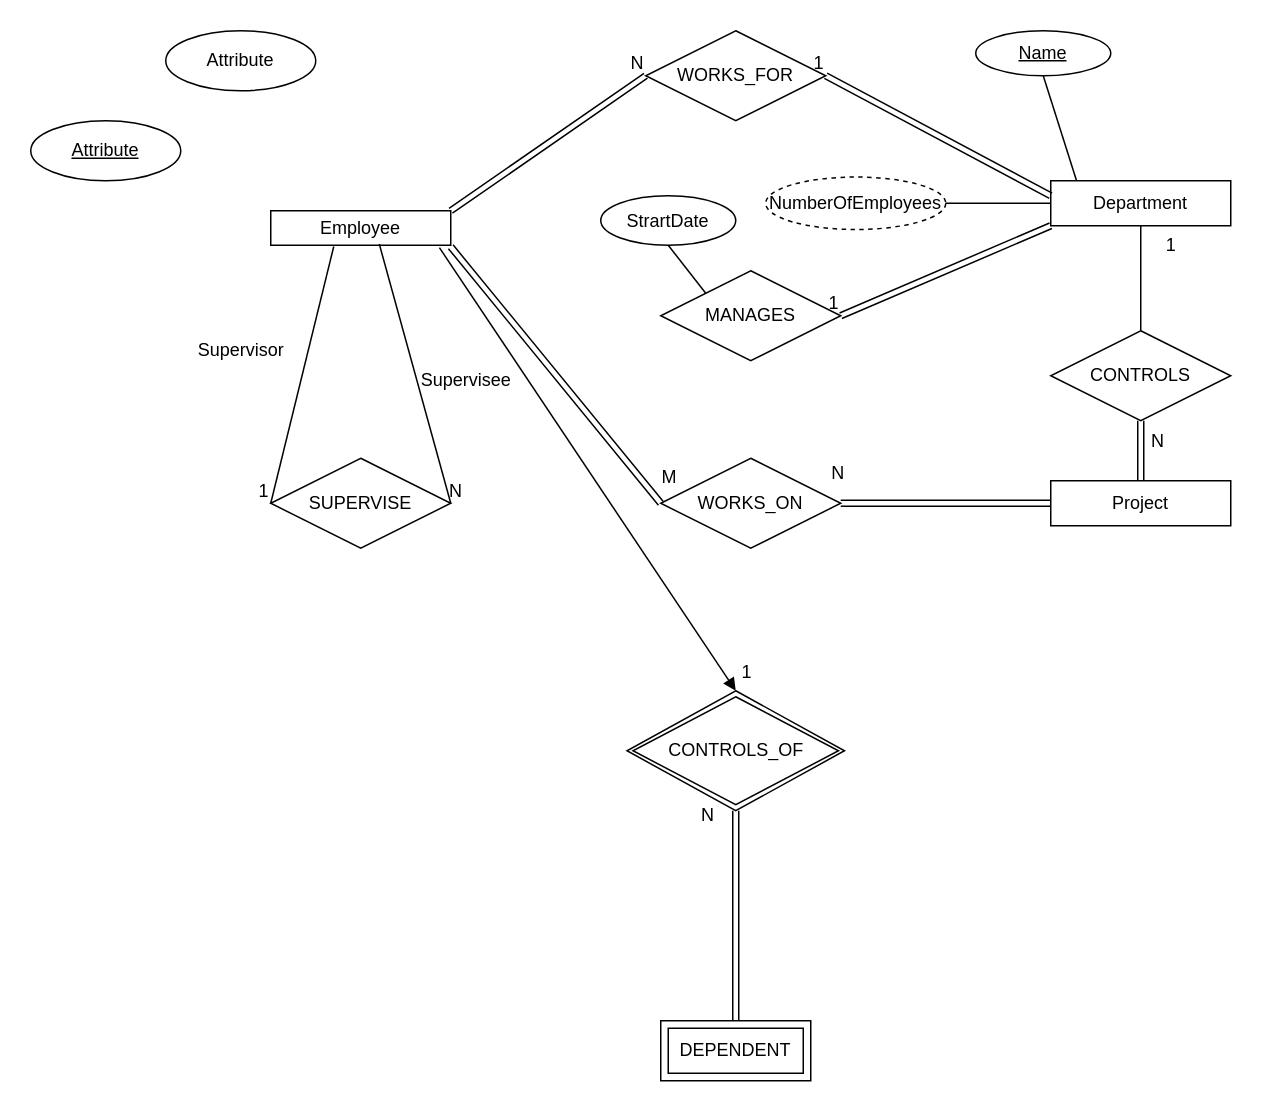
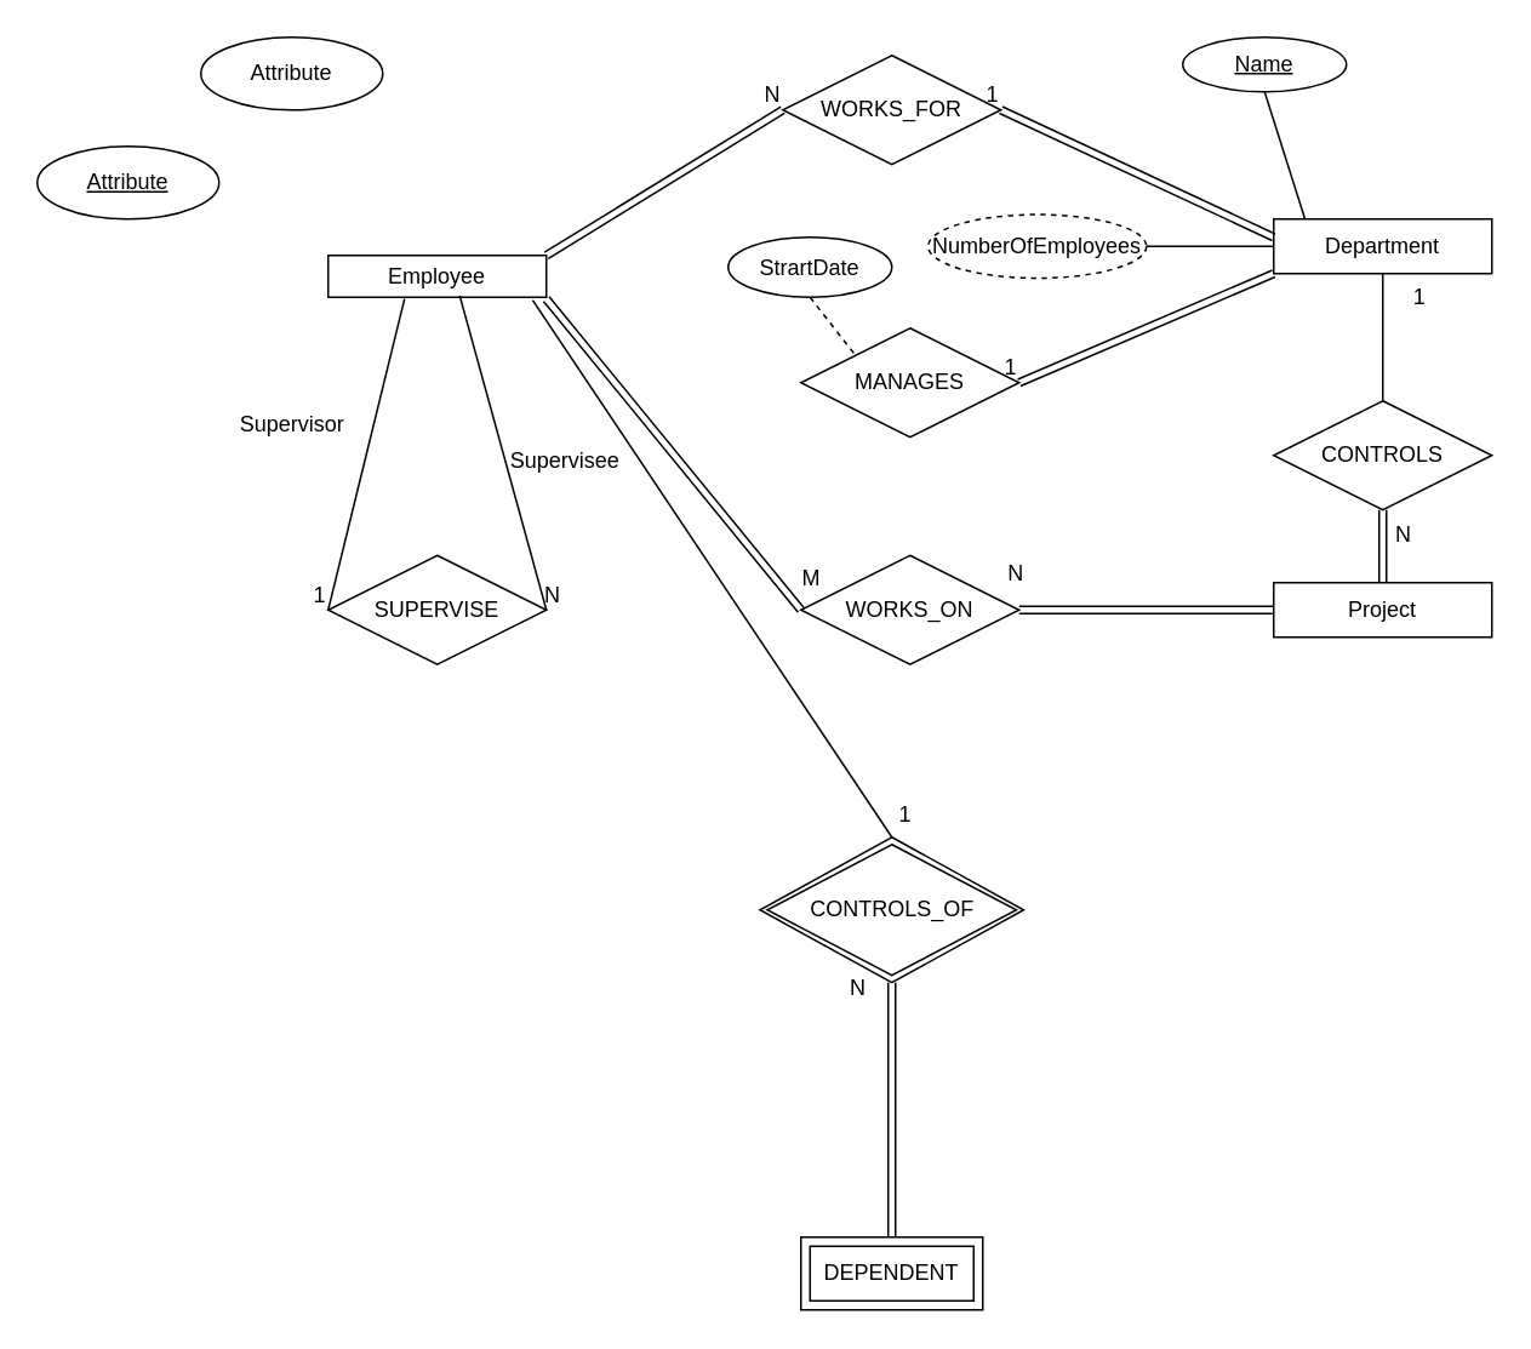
  <mxCell id="0" />
  <mxCell id="1" parent="0" />
  <mxCell id="2" value="Employee" style="rounded=0;whiteSpace=wrap;html=1;" vertex="1" parent="1"><mxGeometry x="180" y="140" width="120" height="23" as="geometry" /></mxCell>
  <mxCell id="3" value="" style="edgeStyle=orthogonalEdgeStyle;rounded=0;orthogonalLoop=1;jettySize=auto;html=1;endArrow=none;endFill=0;" edge="1" parent="1" source="4" target="21"><mxGeometry relative="1" as="geometry" /></mxCell>
  <mxCell id="4" value="Dep&lt;span style=&quot;color: rgba(0, 0, 0, 0); font-family: monospace; font-size: 0px; text-align: start; text-wrap: nowrap;&quot;&gt;%3CmxGraphModel%3E%3Croot%3E%3CmxCell%20id%3D%220%22%2F%3E%3CmxCell%20id%3D%221%22%20parent%3D%220%22%2F%3E%3CmxCell%20id%3D%222%22%20value%3D%22Employee%22%20style%3D%22rounded%3D0%3BwhiteSpace%3Dwrap%3Bhtml%3D1%3B%22%20vertex%3D%221%22%20parent%3D%221%22%3E%3CmxGeometry%20x%3D%22130%22%20y%3D%22260%22%20width%3D%22120%22%20height%3D%2230%22%20as%3D%22geometry%22%2F%3E%3C%2FmxCell%3E%3C%2Froot%3E%3C%2FmxGraphModel%3E&lt;/span&gt;&lt;span style=&quot;color: rgba(0, 0, 0, 0); font-family: monospace; font-size: 0px; text-align: start; text-wrap: nowrap;&quot;&gt;%3CmxGraphModel%3E%3Croot%3E%3CmxCell%20id%3D%220%22%2F%3E%3CmxCell%20id%3D%221%22%20parent%3D%220%22%2F%3E%3CmxCell%20id%3D%222%22%20value%3D%22Employee%22%20style%3D%22rounded%3D0%3BwhiteSpace%3Dwrap%3Bhtml%3D1%3B%22%20vertex%3D%221%22%20parent%3D%221%22%3E%3CmxGeometry%20x%3D%22130%22%20y%3D%22260%22%20width%3D%22120%22%20height%3D%2230%22%20as%3D%22geometry%22%2F%3E%3C%2FmxCell%3E%3C%2Froot%3E%3C%2FmxGraphModel%3E&lt;/span&gt;artment&lt;span style=&quot;color: rgba(0, 0, 0, 0); font-family: monospace; font-size: 0px; text-align: start; text-wrap: nowrap;&quot;&gt;%3CmxGraphModel%3E%3Croot%3E%3CmxCell%20id%3D%220%22%2F%3E%3CmxCell%20id%3D%221%22%20parent%3D%220%22%2F%3E%3CmxCell%20id%3D%222%22%20value%3D%22Employee%22%20style%3D%22rounded%3D0%3BwhiteSpace%3Dwrap%3Bhtml%3D1%3B%22%20vertex%3D%221%22%20parent%3D%221%22%3E%3CmxGeometry%20x%3D%22130%22%20y%3D%22260%22%20width%3D%22120%22%20height%3D%2230%22%20as%3D%22geometry%22%2F%3E%3C%2FmxCell%3E%3C%2Froot%3E%3C%2FmxGraphModel%3E&lt;/span&gt;&lt;span style=&quot;color: rgba(0, 0, 0, 0); font-family: monospace; font-size: 0px; text-align: start; text-wrap: nowrap;&quot;&gt;%3CmxGraphModel%3E%3Croot%3E%3CmxCell%20id%3D%220%22%2F%3E%3CmxCell%20id%3D%221%22%20parent%3D%220%22%2F%3E%3CmxCell%20id%3D%222%22%20value%3D%22Employee%22%20style%3D%22rounded%3D0%3BwhiteSpace%3Dwrap%3Bhtml%3D1%3B%22%20vertex%3D%221%22%20parent%3D%221%22%3E%3CmxGeometry%20x%3D%22130%22%20y%3D%22260%22%20width%3D%22120%22%20height%3D%2230%22%20as%3D%22geometry%22%2F%3E%3C%2FmxCell%3E%3C%2Froot%3E%3C%2FmxGraphModel%3E&lt;/span&gt;" style="rounded=0;whiteSpace=wrap;html=1;" vertex="1" parent="1"><mxGeometry x="700" y="120" width="120" height="30" as="geometry" /></mxCell>
  <mxCell id="5" value="&lt;div style=&quot;text-align: center;&quot;&gt;&lt;span style=&quot;background-color: initial; text-align: start;&quot;&gt;Project&lt;/span&gt;&lt;span style=&quot;background-color: initial; text-wrap: nowrap; color: rgba(0, 0, 0, 0); font-family: monospace; font-size: 0px; text-align: start;&quot;&gt;%3CmxGraphModel%3E%3Croot%3E%3CmxCell%20id%3D%220%22%2F%3E%3CmxCell%20id%3D%221%22%20parent%3D%220%22%2F%3E%3CmxCell%20id%3D%222%22%20value%3D%22Employee%22%20style%3D%22rounded%3D0%3BwhiteSpace%3Dwrap%3Bhtml%3D1%3B%22%20vertex%3D%221%22%20parent%3D%221%22%3E%3CmxGeometry%20x%3D%22130%22%20y%3D%22260%22%20width%3D%22120%22%20height%3D%2230%22%20as%3D%22geometry%22%2F%3E%3C%2FmxCell%3E%3C%2Froot%3E%3C%2FmxGraphModel%3E&lt;/span&gt;&lt;span style=&quot;background-color: initial; text-wrap: nowrap; color: rgba(0, 0, 0, 0); font-family: monospace; font-size: 0px; text-align: start;&quot;&gt;%3CmxGraphModel%3E%3Croot%3E%3CmxCell%20id%3D%220%22%2F%3E%3CmxCell%20id%3D%221%22%20parent%3D%220%22%2F%3E%3CmxCell%20id%3D%222%22%20value%3D%22Employee%22%20style%3D%22rounded%3D0%3BwhiteSpace%3Dwrap%3Bhtml%3D1%3B%22%20vertex%3D%221%22%20parent%3D%221%22%3E%3CmxGeometry%20x%3D%22130%22%20y%3D%22260%22%20width%3D%22120%22%20height%3D%2230%22%20as%3D%22geometry%22%2F%3E%3C%2FmxCell%3E%3C%2Froot%3E%3C%2FmxGraphMod&lt;/span&gt;&lt;span style=&quot;background-color: initial; text-wrap: nowrap; color: rgba(0, 0, 0, 0); font-family: monospace; font-size: 0px; text-align: start;&quot;&gt;%3CmxGraphModel%3E%3Croot%3E%3CmxCell%20id%3D%220%22%2F%3E%3CmxCell%20id%3D%221%22%20parent%3D%220%22%2F%3E%3CmxCell%20id%3D%222%22%20value%3D%22Employee%22%20style%3D%22rounded%3D0%3BwhiteSpace%3Dwrap%3Bhtml%3D1%3B%22%20vertex%3D%221%22%20parent%3D%221%22%3E%3CmxGeometry%20x%3D%22130%22%20y%3D%22260%22%20width%3D%22120%22%20height%3D%2230%22%20as%3D%22geometry%22%2F%3E%3C%2FmxCell%3E%3C%2Froot%3E%3C%2FmxGraphModel%3E&lt;/span&gt;&lt;span style=&quot;background-color: initial; text-wrap: nowrap; color: rgba(0, 0, 0, 0); font-family: monospace; font-size: 0px; text-align: start;&quot;&gt;%3CmxGraphModel%3E%3Croot%3E%3CmxCell%20id%3D%220%22%2F%3E%3CmxCell%20id%3D%221%22%20parent%3D%220%22%2F%3E%3CmxCell%20id%3D%222%22%20value%3D%22Employee%22%20style%3D%22rounded%3D0%3BwhiteSpace%3Dwrap%3Bhtml%3D1%3B%22%20vertex%3D%221%22%20parent%3D%221%22%3E%3CmxGeometry%20x%3D%22130%22%20y%3D%22260%22%20width%3D%22120%22%20height%3D%2230%22%20as%3D%22geometry%22%2F%3E%3C%2FmxCell%3E%3C%2Froot%3E%3C%2FmxGraphModel%3E&lt;/span&gt;&lt;/div&gt;" style="rounded=0;whiteSpace=wrap;html=1;" vertex="1" parent="1"><mxGeometry x="700" y="320" width="120" height="30" as="geometry" /></mxCell>
  <mxCell id="6" value="Attribute" style="ellipse;whiteSpace=wrap;html=1;align=center;" vertex="1" parent="1"><mxGeometry x="110" y="20" width="100" height="40" as="geometry" /></mxCell>
  <mxCell id="7" value="Attribute" style="ellipse;whiteSpace=wrap;html=1;align=center;fontStyle=4;" vertex="1" parent="1"><mxGeometry x="20" y="80" width="100" height="40" as="geometry" /></mxCell>
  <mxCell id="8" value="SUPERVISE" style="shape=rhombus;perimeter=rhombusPerimeter;whiteSpace=wrap;html=1;align=center;" vertex="1" parent="1"><mxGeometry x="180" y="305" width="120" height="60" as="geometry" /></mxCell>
  <mxCell id="9" value="" style="endArrow=none;html=1;rounded=0;exitX=0.603;exitY=0.965;exitDx=0;exitDy=0;entryX=1;entryY=0.5;entryDx=0;entryDy=0;exitPerimeter=0;" edge="1" parent="1" source="2" target="8"><mxGeometry relative="1" as="geometry"><mxPoint x="390" y="160" as="sourcePoint" /><mxPoint x="550" y="160" as="targetPoint" /></mxGeometry></mxCell>
  <mxCell id="10" value="N" style="resizable=0;html=1;whiteSpace=wrap;align=right;verticalAlign=bottom;" connectable="0" vertex="1" parent="9"><mxGeometry x="1" relative="1" as="geometry"><mxPoint x="9" as="offset" /></mxGeometry></mxCell>
  <mxCell id="11" value="" style="endArrow=none;html=1;rounded=0;entryX=0;entryY=0.5;entryDx=0;entryDy=0;exitX=0.35;exitY=1.035;exitDx=0;exitDy=0;exitPerimeter=0;" edge="1" parent="1" source="2" target="8"><mxGeometry relative="1" as="geometry"><mxPoint x="190" y="170" as="sourcePoint" /><mxPoint x="550" y="160" as="targetPoint" /></mxGeometry></mxCell>
  <mxCell id="12" value="1" style="resizable=0;html=1;whiteSpace=wrap;align=right;verticalAlign=bottom;" connectable="0" vertex="1" parent="11"><mxGeometry x="1" relative="1" as="geometry" /></mxCell>
- <mxCell id="13" value="WORKS_FOR" style="shape=rhombus;perimeter=rhombusPerimeter;whiteSpace=wrap;html=1;align=center;" vertex="1" parent="1"><mxGeometry x="430" y="20" width="120" height="60" as="geometry" /></mxCell>
+ <mxCell id="13" value="WORKS_FOR" style="shape=rhombus;perimeter=rhombusPerimeter;whiteSpace=wrap;html=1;align=center;" vertex="1" parent="1"><mxGeometry x="430" y="30" width="120" height="60" as="geometry" /></mxCell>
  <mxCell id="14" value="" style="shape=link;html=1;rounded=0;entryX=0;entryY=0.5;entryDx=0;entryDy=0;" edge="1" parent="1" target="13"><mxGeometry relative="1" as="geometry"><mxPoint x="300" y="140" as="sourcePoint" /><mxPoint x="422" y="20" as="targetPoint" /></mxGeometry></mxCell>
  <mxCell id="15" value="N" style="resizable=0;html=1;whiteSpace=wrap;align=right;verticalAlign=bottom;" connectable="0" vertex="1" parent="14"><mxGeometry x="1" relative="1" as="geometry" /></mxCell>
  <mxCell id="16" value="" style="shape=link;html=1;rounded=0;entryX=1;entryY=0.5;entryDx=0;entryDy=0;" edge="1" parent="1" target="13"><mxGeometry relative="1" as="geometry"><mxPoint x="700" y="130" as="sourcePoint" /><mxPoint x="538" y="20" as="targetPoint" /></mxGeometry></mxCell>
  <mxCell id="17" value="1" style="resizable=0;html=1;whiteSpace=wrap;align=right;verticalAlign=bottom;" connectable="0" vertex="1" parent="16"><mxGeometry x="1" relative="1" as="geometry" /></mxCell>
  <mxCell id="18" value="MANAGES" style="shape=rhombus;perimeter=rhombusPerimeter;whiteSpace=wrap;html=1;align=center;" vertex="1" parent="1"><mxGeometry x="440" y="180" width="120" height="60" as="geometry" /></mxCell>
  <mxCell id="19" value="" style="shape=link;html=1;rounded=0;exitX=0;exitY=1;exitDx=0;exitDy=0;entryX=1;entryY=0.5;entryDx=0;entryDy=0;" edge="1" parent="1" source="4" target="18"><mxGeometry relative="1" as="geometry"><mxPoint x="390" y="160" as="sourcePoint" /><mxPoint x="550" y="160" as="targetPoint" /></mxGeometry></mxCell>
  <mxCell id="20" value="1" style="resizable=0;html=1;whiteSpace=wrap;align=right;verticalAlign=bottom;" connectable="0" vertex="1" parent="19"><mxGeometry x="1" relative="1" as="geometry" /></mxCell>
  <mxCell id="21" value="CONTROLS" style="shape=rhombus;perimeter=rhombusPerimeter;whiteSpace=wrap;html=1;align=center;" vertex="1" parent="1"><mxGeometry x="700" y="220" width="120" height="60" as="geometry" /></mxCell>
  <mxCell id="22" value="" style="shape=link;html=1;rounded=0;entryX=0.5;entryY=0;entryDx=0;entryDy=0;" edge="1" parent="1" source="21" target="5"><mxGeometry relative="1" as="geometry"><mxPoint x="390" y="160" as="sourcePoint" /><mxPoint x="550" y="160" as="targetPoint" /></mxGeometry></mxCell>
  <mxCell id="23" value="N" style="resizable=0;html=1;whiteSpace=wrap;align=right;verticalAlign=bottom;" connectable="0" vertex="1" parent="22"><mxGeometry x="1" relative="1" as="geometry"><mxPoint x="17" y="-18" as="offset" /></mxGeometry></mxCell>
  <mxCell id="24" value="WORKS_ON" style="shape=rhombus;perimeter=rhombusPerimeter;whiteSpace=wrap;html=1;align=center;" vertex="1" parent="1"><mxGeometry x="440" y="305" width="120" height="60" as="geometry" /></mxCell>
  <mxCell id="25" value="" style="shape=link;html=1;rounded=0;exitX=1;exitY=0.5;exitDx=0;exitDy=0;entryX=0;entryY=0.5;entryDx=0;entryDy=0;" edge="1" parent="1" source="24" target="5"><mxGeometry relative="1" as="geometry"><mxPoint x="390" y="160" as="sourcePoint" /><mxPoint x="680" y="390" as="targetPoint" /></mxGeometry></mxCell>
  <mxCell id="26" value="" style="resizable=0;html=1;whiteSpace=wrap;align=left;verticalAlign=bottom;" connectable="0" vertex="1" parent="25"><mxGeometry x="-1" relative="1" as="geometry" /></mxCell>
  <mxCell id="27" value="" style="resizable=0;html=1;whiteSpace=wrap;align=right;verticalAlign=bottom;" connectable="0" vertex="1" parent="25"><mxGeometry x="1" relative="1" as="geometry" /></mxCell>
  <mxCell id="28" value="N" style="text;html=1;align=center;verticalAlign=middle;resizable=0;points=[];autosize=1;strokeColor=none;fillColor=none;" vertex="1" parent="1"><mxGeometry x="543" y="300" width="30" height="30" as="geometry" /></mxCell>
  <mxCell id="29" value="" style="shape=link;html=1;rounded=0;entryX=0;entryY=0.5;entryDx=0;entryDy=0;" edge="1" parent="1" target="24"><mxGeometry relative="1" as="geometry"><mxPoint x="300" y="164" as="sourcePoint" /><mxPoint x="550" y="160" as="targetPoint" /></mxGeometry></mxCell>
  <mxCell id="30" value="M" style="resizable=0;html=1;whiteSpace=wrap;align=right;verticalAlign=bottom;" connectable="0" vertex="1" parent="29"><mxGeometry x="1" relative="1" as="geometry"><mxPoint x="12" y="-9" as="offset" /></mxGeometry></mxCell>
  <mxCell id="31" value="Supervisor" style="text;html=1;align=center;verticalAlign=middle;resizable=0;points=[];autosize=1;strokeColor=none;fillColor=none;" vertex="1" parent="1"><mxGeometry x="120" y="218" width="80" height="30" as="geometry" /></mxCell>
  <mxCell id="32" value="Supervisee" style="text;html=1;align=center;verticalAlign=middle;resizable=0;points=[];autosize=1;strokeColor=none;fillColor=none;" vertex="1" parent="1"><mxGeometry x="270" y="238" width="80" height="30" as="geometry" /></mxCell>
  <mxCell id="33" value="CONTROLS_OF" style="shape=rhombus;double=1;perimeter=rhombusPerimeter;whiteSpace=wrap;html=1;align=center;" vertex="1" parent="1"><mxGeometry x="417.5" y="460" width="145" height="80" as="geometry" /></mxCell>
- <mxCell id="34" value="" style="endArrow=block;html=1;rounded=0;entryX=0.5;entryY=0;entryDx=0;entryDy=0;exitX=0.937;exitY=1.07;exitDx=0;exitDy=0;exitPerimeter=0;" edge="1" parent="1" source="2" target="33"><mxGeometry relative="1" as="geometry"><mxPoint x="440" y="380" as="sourcePoint" /><mxPoint x="430" y="450" as="targetPoint" /></mxGeometry></mxCell>
+ <mxCell id="34" value="" style="endArrow=none;html=1;rounded=0;entryX=0.5;entryY=0;entryDx=0;entryDy=0;exitX=0.937;exitY=1.07;exitDx=0;exitDy=0;exitPerimeter=0;" edge="1" parent="1" source="2" target="33"><mxGeometry relative="1" as="geometry"><mxPoint x="440" y="380" as="sourcePoint" /><mxPoint x="430" y="450" as="targetPoint" /></mxGeometry></mxCell>
  <mxCell id="35" value="1" style="resizable=0;html=1;whiteSpace=wrap;align=right;verticalAlign=bottom;" connectable="0" vertex="1" parent="34"><mxGeometry x="1" relative="1" as="geometry"><mxPoint x="12" y="-4" as="offset" /></mxGeometry></mxCell>
  <mxCell id="36" value="DEPENDENT" style="shape=ext;margin=3;double=1;whiteSpace=wrap;html=1;align=center;" vertex="1" parent="1"><mxGeometry x="440" y="680" width="100" height="40" as="geometry" /></mxCell>
  <mxCell id="37" value="" style="shape=link;html=1;rounded=0;exitX=0.5;exitY=0;exitDx=0;exitDy=0;entryX=0.5;entryY=1;entryDx=0;entryDy=0;" edge="1" parent="1" source="36" target="33"><mxGeometry relative="1" as="geometry"><mxPoint x="480" y="560" as="sourcePoint" /><mxPoint x="640" y="560" as="targetPoint" /></mxGeometry></mxCell>
  <mxCell id="38" value="N" style="resizable=0;html=1;whiteSpace=wrap;align=right;verticalAlign=bottom;" connectable="0" vertex="1" parent="37"><mxGeometry x="1" relative="1" as="geometry"><mxPoint x="-13" y="11" as="offset" /></mxGeometry></mxCell>
  <mxCell id="39" value="1" style="text;html=1;align=center;verticalAlign=middle;resizable=0;points=[];autosize=1;strokeColor=none;fillColor=none;" vertex="1" parent="1"><mxGeometry x="765" y="148" width="30" height="30" as="geometry" /></mxCell>
  <mxCell id="40" value="StrartDate" style="ellipse;whiteSpace=wrap;html=1;align=center;" vertex="1" parent="1"><mxGeometry x="400" y="130" width="90" height="33" as="geometry" /></mxCell>
- <mxCell id="41" value="" style="endArrow=none;html=1;rounded=0;exitX=0.5;exitY=1;exitDx=0;exitDy=0;entryX=0;entryY=0;entryDx=0;entryDy=0;" edge="1" parent="1" source="40" target="18"><mxGeometry relative="1" as="geometry"><mxPoint x="480" y="260" as="sourcePoint" /><mxPoint x="640" y="260" as="targetPoint" /></mxGeometry></mxCell>
+ <mxCell id="41" value="" style="endArrow=none;html=1;rounded=0;exitX=0.5;exitY=1;exitDx=0;exitDy=0;entryX=0;entryY=0;entryDx=0;entryDy=0;dashed=1;" edge="1" parent="1" source="40" target="18"><mxGeometry relative="1" as="geometry"><mxPoint x="480" y="260" as="sourcePoint" /><mxPoint x="640" y="260" as="targetPoint" /></mxGeometry></mxCell>
  <mxCell id="42" value="NumberOfEmployees" style="ellipse;whiteSpace=wrap;html=1;align=center;dashed=1;" vertex="1" parent="1"><mxGeometry x="510" y="117.5" width="120" height="35" as="geometry" /></mxCell>
  <mxCell id="43" value="" style="endArrow=none;html=1;rounded=0;exitX=1;exitY=0.5;exitDx=0;exitDy=0;entryX=0;entryY=0.5;entryDx=0;entryDy=0;" edge="1" parent="1" source="42" target="4"><mxGeometry relative="1" as="geometry"><mxPoint x="480" y="260" as="sourcePoint" /><mxPoint x="640" y="260" as="targetPoint" /></mxGeometry></mxCell>
  <mxCell id="44" value="Name" style="ellipse;whiteSpace=wrap;html=1;align=center;fontStyle=4;" vertex="1" parent="1"><mxGeometry x="650" y="20" width="90" height="30" as="geometry" /></mxCell>
  <mxCell id="45" value="" style="endArrow=none;html=1;rounded=0;exitX=0.5;exitY=1;exitDx=0;exitDy=0;entryX=0.143;entryY=-0.007;entryDx=0;entryDy=0;entryPerimeter=0;" edge="1" parent="1" source="44" target="4"><mxGeometry relative="1" as="geometry"><mxPoint x="420" y="260" as="sourcePoint" /><mxPoint x="580" y="260" as="targetPoint" /></mxGeometry></mxCell>
